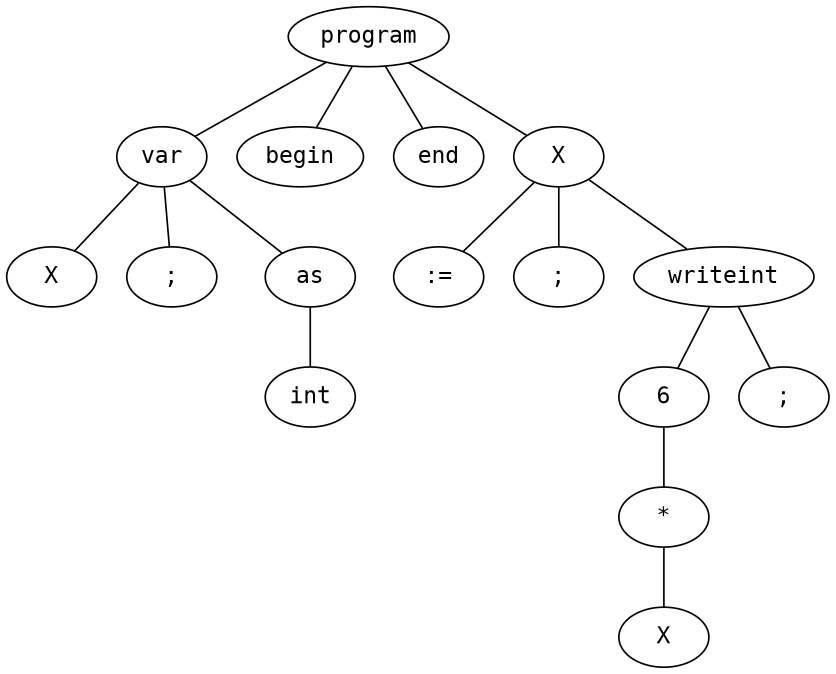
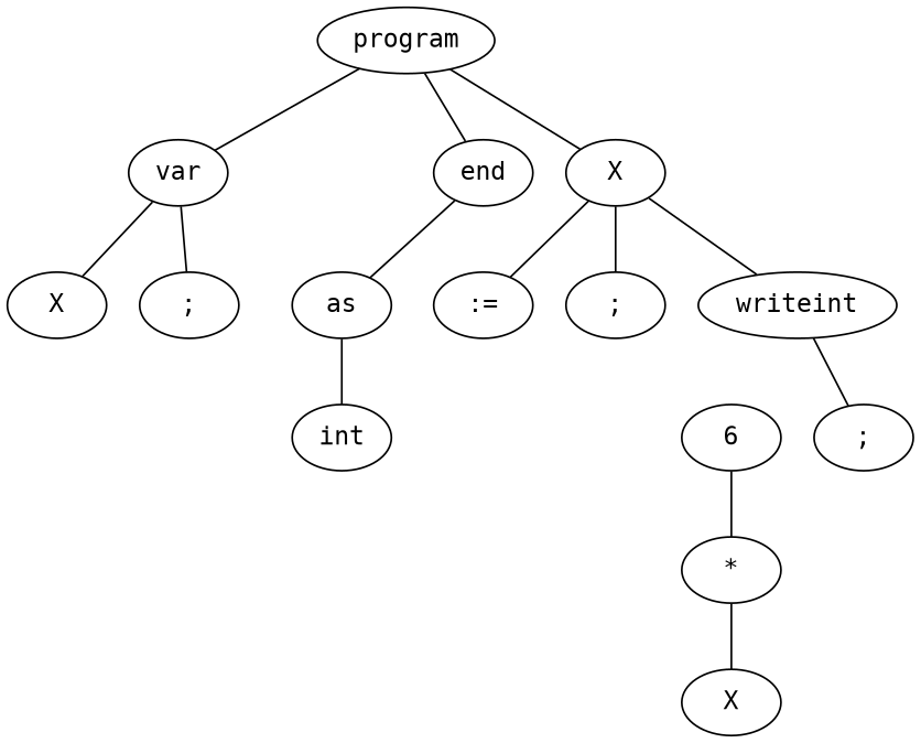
  graph {
    fontname="DejaVu Sans Mono"
    node [fontname="DejaVu Sans Mono"]
    edge [fontname="DejaVu Sans Mono"]
    n1 [label=program]
    n2 [label=var]
-   n3 [label=begin]
    n4 [label=X]
    n5 [label=end]
    n6 [label=X]
    n7 [label=as]
    n8 [label=";"]
    n9 [label=":="]
    n10 [label=";"]
    n11 [label=writeint]
    n12 [label=int]
    n13 [label=6]
    n14 [label=";"]
    n15 [label="*"]
    n16 [label=X]
    n1 -- n2
-   n1 -- n3
    n1 -- n4
    n1 -- n5
    n2 -- n6
-   n2 -- n7
+   n5 -- n7
    n2 -- n8
    n4 -- n9
    n4 -- n10
    n4 -- n11
    n7 -- n12
-   n11 -- n13
    n11 -- n14
    n13 -- n15
    n15 -- n16
  }
